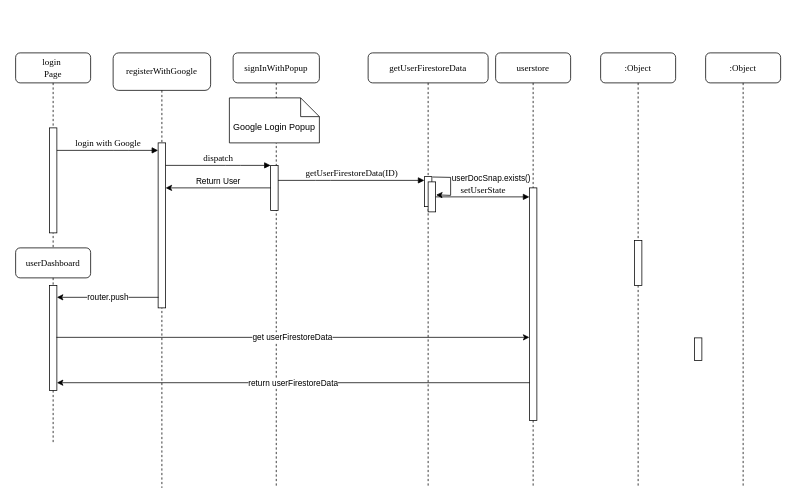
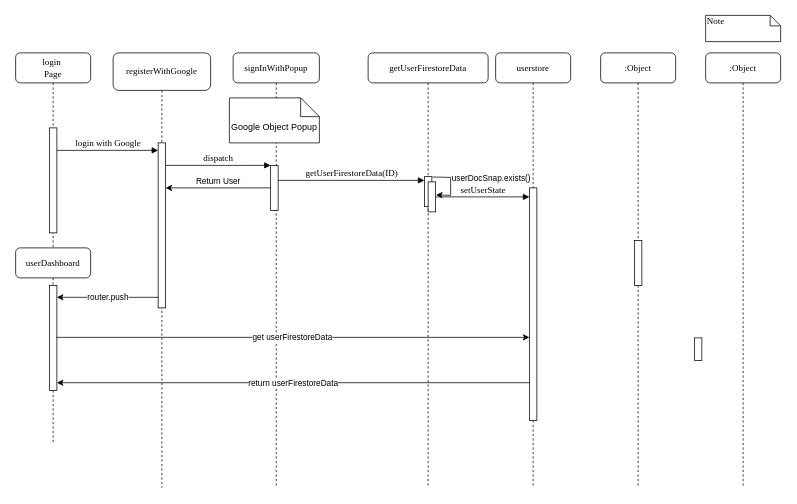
  <mxCell id="0" />
  <mxCell id="1" parent="0" />
  <mxCell id="2" value="registerWithGoogle" style="shape=umlLifeline;perimeter=lifelinePerimeter;whiteSpace=wrap;html=1;container=1;collapsible=0;recursiveResize=0;outlineConnect=0;rounded=1;shadow=0;comic=0;labelBackgroundColor=none;strokeWidth=1;fontFamily=Verdana;fontSize=12;align=center;size=50;" parent="1" vertex="1"><mxGeometry x="150" y="70" width="130" height="580" as="geometry" /></mxCell>
  <mxCell id="3" value="" style="html=1;points=[];perimeter=orthogonalPerimeter;rounded=0;shadow=0;comic=0;labelBackgroundColor=none;strokeWidth=1;fontFamily=Verdana;fontSize=12;align=center;" parent="2" vertex="1"><mxGeometry x="60" y="120" width="10" height="220" as="geometry" /></mxCell>
  <mxCell id="4" value="signInWithPopup" style="shape=umlLifeline;perimeter=lifelinePerimeter;whiteSpace=wrap;html=1;container=1;collapsible=0;recursiveResize=0;outlineConnect=0;rounded=1;shadow=0;comic=0;labelBackgroundColor=none;strokeWidth=1;fontFamily=Verdana;fontSize=12;align=center;" parent="1" vertex="1"><mxGeometry x="310" y="70" width="115" height="580" as="geometry" /></mxCell>
  <mxCell id="5" value="" style="html=1;points=[];perimeter=orthogonalPerimeter;rounded=0;shadow=0;comic=0;labelBackgroundColor=none;strokeWidth=1;fontFamily=Verdana;fontSize=12;align=center;" parent="4" vertex="1"><mxGeometry x="50" y="150" width="10" height="60" as="geometry" /></mxCell>
- <mxCell id="6" value="Google Login Popup&lt;br&gt;" style="shape=note2;boundedLbl=1;whiteSpace=wrap;html=1;size=25;verticalAlign=top;align=center;" vertex="1" parent="4"><mxGeometry x="-5" y="60" width="120" height="60" as="geometry" /></mxCell>
+ <mxCell id="6" value="Google Object Popup&lt;br&gt;" style="shape=note2;boundedLbl=1;whiteSpace=wrap;html=1;size=25;verticalAlign=top;align=center;" vertex="1" parent="4"><mxGeometry x="-5" y="60" width="120" height="60" as="geometry" /></mxCell>
  <mxCell id="7" value="getUserFirestoreData" style="shape=umlLifeline;perimeter=lifelinePerimeter;whiteSpace=wrap;html=1;container=1;collapsible=0;recursiveResize=0;outlineConnect=0;rounded=1;shadow=0;comic=0;labelBackgroundColor=none;strokeWidth=1;fontFamily=Verdana;fontSize=12;align=center;" parent="1" vertex="1"><mxGeometry x="490" y="70" width="160" height="580" as="geometry" /></mxCell>
  <mxCell id="8" value="" style="html=1;points=[];perimeter=orthogonalPerimeter;rounded=0;shadow=0;comic=0;labelBackgroundColor=none;strokeWidth=1;fontFamily=Verdana;fontSize=12;align=center;" parent="7" vertex="1"><mxGeometry x="75" y="165" width="10" height="40" as="geometry" /></mxCell>
  <mxCell id="9" value="" style="html=1;points=[];perimeter=orthogonalPerimeter;rounded=0;shadow=0;comic=0;labelBackgroundColor=none;strokeWidth=1;fontFamily=Verdana;fontSize=12;align=center;" vertex="1" parent="7"><mxGeometry x="80" y="172" width="10" height="40" as="geometry" /></mxCell>
  <mxCell id="10" value="userDocSnap.exists()" style="endArrow=classic;html=1;rounded=0;exitX=1.081;exitY=0.013;exitDx=0;exitDy=0;exitPerimeter=0;entryX=1.057;entryY=0.433;entryDx=0;entryDy=0;entryPerimeter=0;align=left;verticalAlign=bottom;" edge="1" parent="7" source="8" target="9"><mxGeometry width="50" height="50" relative="1" as="geometry"><mxPoint x="-50" y="260" as="sourcePoint" /><mxPoint y="210" as="targetPoint" /><Array as="points"><mxPoint x="110" y="166" /><mxPoint x="110" y="190" /></Array></mxGeometry></mxCell>
  <mxCell id="11" value="userstore" style="shape=umlLifeline;perimeter=lifelinePerimeter;whiteSpace=wrap;html=1;container=1;collapsible=0;recursiveResize=0;outlineConnect=0;rounded=1;shadow=0;comic=0;labelBackgroundColor=none;strokeWidth=1;fontFamily=Verdana;fontSize=12;align=center;" parent="1" vertex="1"><mxGeometry x="660" y="70" width="100" height="580" as="geometry" /></mxCell>
  <mxCell id="12" value="" style="html=1;points=[];perimeter=orthogonalPerimeter;rounded=0;shadow=0;comic=0;labelBackgroundColor=none;strokeWidth=1;fontFamily=Verdana;fontSize=12;align=center;" parent="11" vertex="1"><mxGeometry x="45" y="180" width="10" height="310" as="geometry" /></mxCell>
  <mxCell id="13" value=":Object" style="shape=umlLifeline;perimeter=lifelinePerimeter;whiteSpace=wrap;html=1;container=1;collapsible=0;recursiveResize=0;outlineConnect=0;rounded=1;shadow=0;comic=0;labelBackgroundColor=none;strokeWidth=1;fontFamily=Verdana;fontSize=12;align=center;" parent="1" vertex="1"><mxGeometry x="800" y="70" width="100" height="580" as="geometry" /></mxCell>
  <mxCell id="14" value="" style="html=1;points=[];perimeter=orthogonalPerimeter;rounded=0;shadow=0;comic=0;labelBackgroundColor=none;strokeWidth=1;fontFamily=Verdana;fontSize=12;align=center;" parent="13" vertex="1"><mxGeometry x="45" y="250" width="10" height="60" as="geometry" /></mxCell>
  <mxCell id="15" value=":Object" style="shape=umlLifeline;perimeter=lifelinePerimeter;whiteSpace=wrap;html=1;container=1;collapsible=0;recursiveResize=0;outlineConnect=0;rounded=1;shadow=0;comic=0;labelBackgroundColor=none;strokeWidth=1;fontFamily=Verdana;fontSize=12;align=center;" parent="1" vertex="1"><mxGeometry x="940" y="70" width="100" height="580" as="geometry" /></mxCell>
  <mxCell id="16" value="login&amp;nbsp;&lt;br&gt;Page" style="shape=umlLifeline;perimeter=lifelinePerimeter;whiteSpace=wrap;html=1;container=1;collapsible=0;recursiveResize=0;outlineConnect=0;rounded=1;shadow=0;comic=0;labelBackgroundColor=none;strokeWidth=1;fontFamily=Verdana;fontSize=12;align=center;" parent="1" vertex="1"><mxGeometry x="20" y="70" width="100" height="260" as="geometry" /></mxCell>
  <mxCell id="17" value="" style="html=1;points=[];perimeter=orthogonalPerimeter;rounded=0;shadow=0;comic=0;labelBackgroundColor=none;strokeWidth=1;fontFamily=Verdana;fontSize=12;align=center;" parent="16" vertex="1"><mxGeometry x="45" y="100" width="10" height="140" as="geometry" /></mxCell>
  <mxCell id="18" value="getUserFirestoreData(ID)" style="html=1;verticalAlign=bottom;endArrow=block;labelBackgroundColor=none;fontFamily=Verdana;fontSize=12;edgeStyle=elbowEdgeStyle;elbow=vertical;" parent="1" source="5" target="8" edge="1"><mxGeometry relative="1" as="geometry"><mxPoint x="430" y="210" as="sourcePoint" /><Array as="points"><mxPoint x="430" y="240" /><mxPoint x="380" y="210" /></Array></mxGeometry></mxCell>
  <mxCell id="19" value="setUserState" style="html=1;verticalAlign=bottom;endArrow=block;labelBackgroundColor=none;fontFamily=Verdana;fontSize=12;edgeStyle=elbowEdgeStyle;elbow=vertical;" parent="1" source="9" target="12" edge="1"><mxGeometry relative="1" as="geometry"><mxPoint x="570" y="220" as="sourcePoint" /><Array as="points"><mxPoint x="580" y="270" /></Array></mxGeometry></mxCell>
  <mxCell id="20" value="" style="html=1;points=[];perimeter=orthogonalPerimeter;rounded=0;shadow=0;comic=0;labelBackgroundColor=none;strokeColor=#000000;strokeWidth=1;fillColor=#FFFFFF;fontFamily=Verdana;fontSize=12;fontColor=#000000;align=center;" parent="1" vertex="1"><mxGeometry x="925" y="450" width="10" height="30" as="geometry" /></mxCell>
  <mxCell id="21" value="login with Google" style="html=1;verticalAlign=bottom;endArrow=block;labelBackgroundColor=none;fontFamily=Verdana;fontSize=12;edgeStyle=elbowEdgeStyle;elbow=vertical;" parent="1" source="17" target="3" edge="1"><mxGeometry relative="1" as="geometry"><mxPoint x="140" y="180" as="sourcePoint" /><Array as="points"><mxPoint x="160" y="200" /></Array></mxGeometry></mxCell>
  <mxCell id="22" value="dispatch" style="html=1;verticalAlign=bottom;endArrow=block;labelBackgroundColor=none;fontFamily=Verdana;fontSize=12;edgeStyle=elbowEdgeStyle;elbow=vertical;" parent="1" edge="1"><mxGeometry relative="1" as="geometry"><mxPoint x="220" y="220" as="sourcePoint" /><mxPoint x="360" y="220" as="targetPoint" /><Array as="points"><mxPoint x="310" y="220" /><mxPoint x="300" y="222" /></Array></mxGeometry></mxCell>
+ <mxCell id="23" value="Note" style="shape=note;whiteSpace=wrap;html=1;size=14;verticalAlign=top;align=left;spacingTop=-6;rounded=0;shadow=0;comic=0;labelBackgroundColor=none;strokeWidth=1;fontFamily=Verdana;fontSize=12" parent="1" vertex="1"><mxGeometry x="940" y="20" width="100" height="35" as="geometry" /></mxCell>
  <mxCell id="24" value="Return User" style="endArrow=classic;html=1;rounded=0;verticalAlign=bottom;" edge="1" parent="1" source="5" target="3"><mxGeometry width="50" height="50" relative="1" as="geometry"><mxPoint x="380" y="270" as="sourcePoint" /><mxPoint x="430" y="220" as="targetPoint" /></mxGeometry></mxCell>
  <mxCell id="25" value="userDashboard" style="shape=umlLifeline;perimeter=lifelinePerimeter;whiteSpace=wrap;html=1;container=1;collapsible=0;recursiveResize=0;outlineConnect=0;rounded=1;shadow=0;comic=0;labelBackgroundColor=none;strokeWidth=1;fontFamily=Verdana;fontSize=12;align=center;" vertex="1" parent="1"><mxGeometry x="20" y="330" width="100" height="260" as="geometry" /></mxCell>
  <mxCell id="26" value="" style="html=1;points=[];perimeter=orthogonalPerimeter;rounded=0;shadow=0;comic=0;labelBackgroundColor=none;strokeWidth=1;fontFamily=Verdana;fontSize=12;align=center;" vertex="1" parent="25"><mxGeometry x="45" y="50" width="10" height="140" as="geometry" /></mxCell>
  <mxCell id="27" value="router.push" style="endArrow=classic;html=1;rounded=0;exitX=0.057;exitY=0.936;exitDx=0;exitDy=0;exitPerimeter=0;" edge="1" parent="1" source="3" target="26"><mxGeometry width="50" height="50" relative="1" as="geometry"><mxPoint x="380" y="260" as="sourcePoint" /><mxPoint x="430" y="210" as="targetPoint" /></mxGeometry></mxCell>
  <mxCell id="28" value="get userFirestoreData" style="endArrow=classic;html=1;rounded=0;exitX=0.938;exitY=0.495;exitDx=0;exitDy=0;exitPerimeter=0;" edge="1" parent="1" source="26" target="12"><mxGeometry width="50" height="50" relative="1" as="geometry"><mxPoint x="380" y="340" as="sourcePoint" /><mxPoint x="430" y="290" as="targetPoint" /></mxGeometry></mxCell>
  <mxCell id="29" value="return userFirestoreData" style="endArrow=classic;html=1;rounded=0;exitX=0.033;exitY=0.838;exitDx=0;exitDy=0;exitPerimeter=0;" edge="1" parent="1" source="12" target="26"><mxGeometry width="50" height="50" relative="1" as="geometry"><mxPoint x="380" y="420" as="sourcePoint" /><mxPoint x="430" y="370" as="targetPoint" /></mxGeometry></mxCell>
